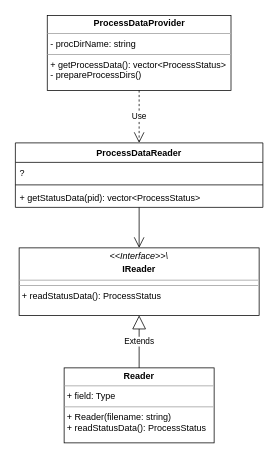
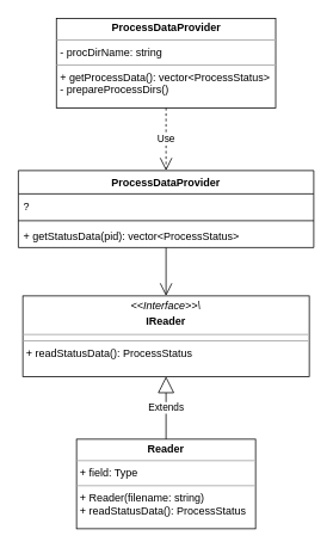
  <mxCell id="0" />
  <mxCell id="1" parent="0" />
- <mxCell id="2" value="ProcessDataReader&#10;" style="swimlane;fontStyle=1;align=center;verticalAlign=top;childLayout=stackLayout;horizontal=1;startSize=26;horizontalStack=0;resizeParent=1;resizeParentMax=0;resizeLast=0;collapsible=1;marginBottom=0;" parent="1" vertex="1"><mxGeometry x="20" y="190" width="330" height="86" as="geometry" /></mxCell>
+ <mxCell id="2" value="ProcessDataProvider&#10;" style="swimlane;fontStyle=1;align=center;verticalAlign=top;childLayout=stackLayout;horizontal=1;startSize=26;horizontalStack=0;resizeParent=1;resizeParentMax=0;resizeLast=0;collapsible=1;marginBottom=0;" parent="1" vertex="1"><mxGeometry x="20" y="190" width="330" height="86" as="geometry" /></mxCell>
  <mxCell id="3" value="?" style="text;strokeColor=none;fillColor=none;align=left;verticalAlign=top;spacingLeft=4;spacingRight=4;overflow=hidden;rotatable=0;points=[[0,0.5],[1,0.5]];portConstraint=eastwest;" parent="2" vertex="1"><mxGeometry y="26" width="330" height="26" as="geometry" /></mxCell>
  <mxCell id="4" value="" style="line;strokeWidth=1;fillColor=none;align=left;verticalAlign=middle;spacingTop=-1;spacingLeft=3;spacingRight=3;rotatable=0;labelPosition=right;points=[];portConstraint=eastwest;strokeColor=inherit;" parent="2" vertex="1"><mxGeometry y="52" width="330" height="8" as="geometry" /></mxCell>
  <mxCell id="5" value="+ getStatusData(pid): vector&lt;ProcessStatus&gt;" style="text;strokeColor=none;fillColor=none;align=left;verticalAlign=top;spacingLeft=4;spacingRight=4;overflow=hidden;rotatable=0;points=[[0,0.5],[1,0.5]];portConstraint=eastwest;" parent="2" vertex="1"><mxGeometry y="60" width="330" height="26" as="geometry" /></mxCell>
  <mxCell id="6" value="" style="endArrow=open;endFill=1;endSize=12;html=1;rounded=0;exitX=0.5;exitY=1;exitDx=0;exitDy=0;" parent="1" source="2" target="9" edge="1"><mxGeometry width="160" relative="1" as="geometry"><mxPoint x="185" y="280" as="sourcePoint" /><mxPoint x="178.62" y="347" as="targetPoint" /></mxGeometry></mxCell>
  <mxCell id="7" value="&lt;p style=&quot;margin:0px;margin-top:4px;text-align:center;&quot;&gt;&lt;b&gt;Reader&lt;/b&gt;&lt;/p&gt;&lt;hr size=&quot;1&quot;&gt;&lt;p style=&quot;margin:0px;margin-left:4px;&quot;&gt;+ field: Type&lt;/p&gt;&lt;hr size=&quot;1&quot;&gt;&lt;p style=&quot;margin:0px;margin-left:4px;&quot;&gt;+ Reader(filename: string)&lt;br&gt;&lt;/p&gt;&lt;p style=&quot;margin:0px;margin-left:4px;&quot;&gt;+ readStatusData(): ProcessStatus&lt;/p&gt;" style="verticalAlign=top;align=left;overflow=fill;fontSize=12;fontFamily=Helvetica;html=1;" parent="1" vertex="1"><mxGeometry x="85" y="490" width="200" height="100" as="geometry" /></mxCell>
  <mxCell id="8" value="Extends" style="endArrow=block;endSize=16;endFill=0;html=1;rounded=0;entryX=0.5;entryY=1;entryDx=0;entryDy=0;exitX=0.5;exitY=0;exitDx=0;exitDy=0;" parent="1" source="7" target="9" edge="1"><mxGeometry width="160" relative="1" as="geometry"><mxPoint x="145" y="520" as="sourcePoint" /><mxPoint x="185" y="450" as="targetPoint" /></mxGeometry></mxCell>
  <mxCell id="9" value="&lt;p style=&quot;margin:0px;margin-top:4px;text-align:center;&quot;&gt;&lt;i&gt;&amp;lt;&amp;lt;Interface&amp;gt;&amp;gt;\&lt;/i&gt;&lt;/p&gt;&lt;p style=&quot;margin:0px;margin-top:4px;text-align:center;&quot;&gt;&lt;b&gt;IReader&lt;/b&gt;&lt;/p&gt;&lt;hr size=&quot;1&quot;&gt;&lt;hr size=&quot;1&quot;&gt;&lt;p style=&quot;margin:0px;margin-left:4px;&quot;&gt;+ readStatusData(): ProcessStatus&lt;/p&gt;" style="verticalAlign=top;align=left;overflow=fill;fontSize=12;fontFamily=Helvetica;html=1;" parent="1" vertex="1"><mxGeometry x="25" y="330" width="320" height="90" as="geometry" /></mxCell>
  <mxCell id="10" value="&lt;p style=&quot;margin:0px;margin-top:4px;text-align:center;&quot;&gt;&lt;b&gt;ProcessDataProvider&lt;/b&gt;&lt;/p&gt;&lt;hr size=&quot;1&quot;&gt;&lt;p style=&quot;margin:0px;margin-left:4px;&quot;&gt;- procDirName: string&lt;br&gt;&lt;/p&gt;&lt;hr size=&quot;1&quot;&gt;&lt;p style=&quot;margin:0px;margin-left:4px;&quot;&gt;+ getProcessData(): vector&amp;lt;ProcessStatus&amp;gt;&lt;/p&gt;&lt;p style=&quot;margin:0px;margin-left:4px;&quot;&gt;- prepareProcessDirs()&lt;br&gt;&lt;/p&gt;" style="verticalAlign=top;align=left;overflow=fill;fontSize=12;fontFamily=Helvetica;html=1;" parent="1" vertex="1"><mxGeometry x="62.5" y="20" width="245" height="100" as="geometry" /></mxCell>
  <mxCell id="11" value="Use" style="endArrow=open;endSize=12;dashed=1;html=1;rounded=0;entryX=0.5;entryY=0;entryDx=0;entryDy=0;exitX=0.5;exitY=1;exitDx=0;exitDy=0;" parent="1" source="10" target="2" edge="1"><mxGeometry width="160" relative="1" as="geometry"><mxPoint x="-115" y="90" as="sourcePoint" /><mxPoint x="45" y="90" as="targetPoint" /></mxGeometry></mxCell>
